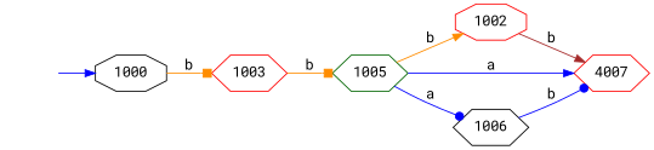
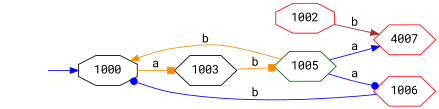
  digraph {
    fontname="Roboto Mono"
    rankdir=LR
    node [color=red fontname="Roboto Mono" shape=hexagon]
    edge [arrowhead=normal color=blue fontname="Roboto Mono"]
    "" [color=darkgreen shape=none]
    1000 [color=black shape=octagon]
-   1003
+   1003 [color=black]
    1005 [color=darkgreen]
    1002 [shape=octagon]
    n6 [label=4007]
-   1006 [color=black]
+   1006
    "" -> 1000
-   1000 -> 1003 [arrowhead=box color=darkorange label=b]
+   1000 -> 1003 [arrowhead=box color=darkorange label=a]
    1003 -> 1005 [arrowhead=box color=darkorange label=b]
-   1005 -> 1002 [color=darkorange label=b]
+   1005 -> 1000 [color=darkorange label=b]
    1005 -> n6 [label=a]
    1005 -> 1006 [arrowhead=dot label=a]
    1002 -> n6 [color=brown label=b]
-   1006 -> n6 [arrowhead=dot label=b]
+   1006 -> 1000 [arrowhead=dot label=b]
  }
